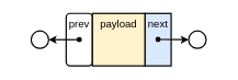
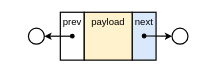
  <mxCell id="0" />
  <mxCell id="1" parent="0" />
  <mxCell id="2" value="" style="group" vertex="1" connectable="0" parent="1"><mxGeometry x="20" y="20" width="320" height="80" as="geometry" /></mxCell>
  <mxCell id="3" value="" style="ellipse;whiteSpace=wrap;html=1;aspect=fixed;strokeWidth=2;" parent="2" vertex="1"><mxGeometry x="266.667" y="26.667" width="26.667" height="26.667" as="geometry" /></mxCell>
  <mxCell id="4" value="" style="group" parent="2" vertex="1" connectable="0"><mxGeometry x="80.0" width="160.0" height="80.0" as="geometry" /></mxCell>
  <mxCell id="5" value="next" style="rounded=0;whiteSpace=wrap;html=1;strokeWidth=2;fontSize=16;verticalAlign=top;fillColor=#dae8fc;" parent="4" vertex="1"><mxGeometry x="120" width="40.0" height="80.0" as="geometry" /></mxCell>
- <mxCell id="6" value="prev" style="whiteSpace=wrap;html=1;strokeWidth=2;fontSize=16;verticalAlign=top;rounded=1;" parent="4" vertex="1"><mxGeometry width="40.0" height="80.0" as="geometry" /></mxCell>
+ <mxCell id="6" value="prev" style="rounded=0;whiteSpace=wrap;html=1;strokeWidth=2;fontSize=16;verticalAlign=top;" parent="4" vertex="1"><mxGeometry width="40.0" height="80.0" as="geometry" /></mxCell>
  <mxCell id="7" value="payload" style="rounded=0;whiteSpace=wrap;html=1;strokeWidth=2;fontSize=16;fontStyle=0;verticalAlign=top;fillColor=#fff2cc;" parent="4" vertex="1"><mxGeometry x="40.0" width="80.0" height="80.0" as="geometry" /></mxCell>
  <mxCell id="8" value="" style="endArrow=classic;html=1;endFill=1;startArrow=oval;startFill=1;strokeWidth=2;entryX=0;entryY=0.5;entryDx=0;entryDy=0;" parent="2" target="3" edge="1"><mxGeometry x="180" y="-40.34" width="100" height="100" as="geometry"><mxPoint x="220" y="39.66" as="sourcePoint" /><mxPoint x="280.0" y="40" as="targetPoint" /></mxGeometry></mxCell>
  <mxCell id="9" value="" style="endArrow=classic;html=1;endFill=1;startArrow=oval;startFill=1;strokeWidth=2;exitX=0.5;exitY=0.75;exitDx=0;exitDy=0;exitPerimeter=0;entryX=1;entryY=0.5;entryDx=0;entryDy=0;" parent="2" target="10" edge="1"><mxGeometry x="-60" y="-60" width="100" height="100" as="geometry"><mxPoint x="100" y="40" as="sourcePoint" /><mxPoint x="60" y="40" as="targetPoint" /></mxGeometry></mxCell>
  <mxCell id="10" value="" style="ellipse;whiteSpace=wrap;html=1;aspect=fixed;strokeWidth=2;" vertex="1" parent="2"><mxGeometry x="26.667" y="26.667" width="26.667" height="26.667" as="geometry" /></mxCell>
